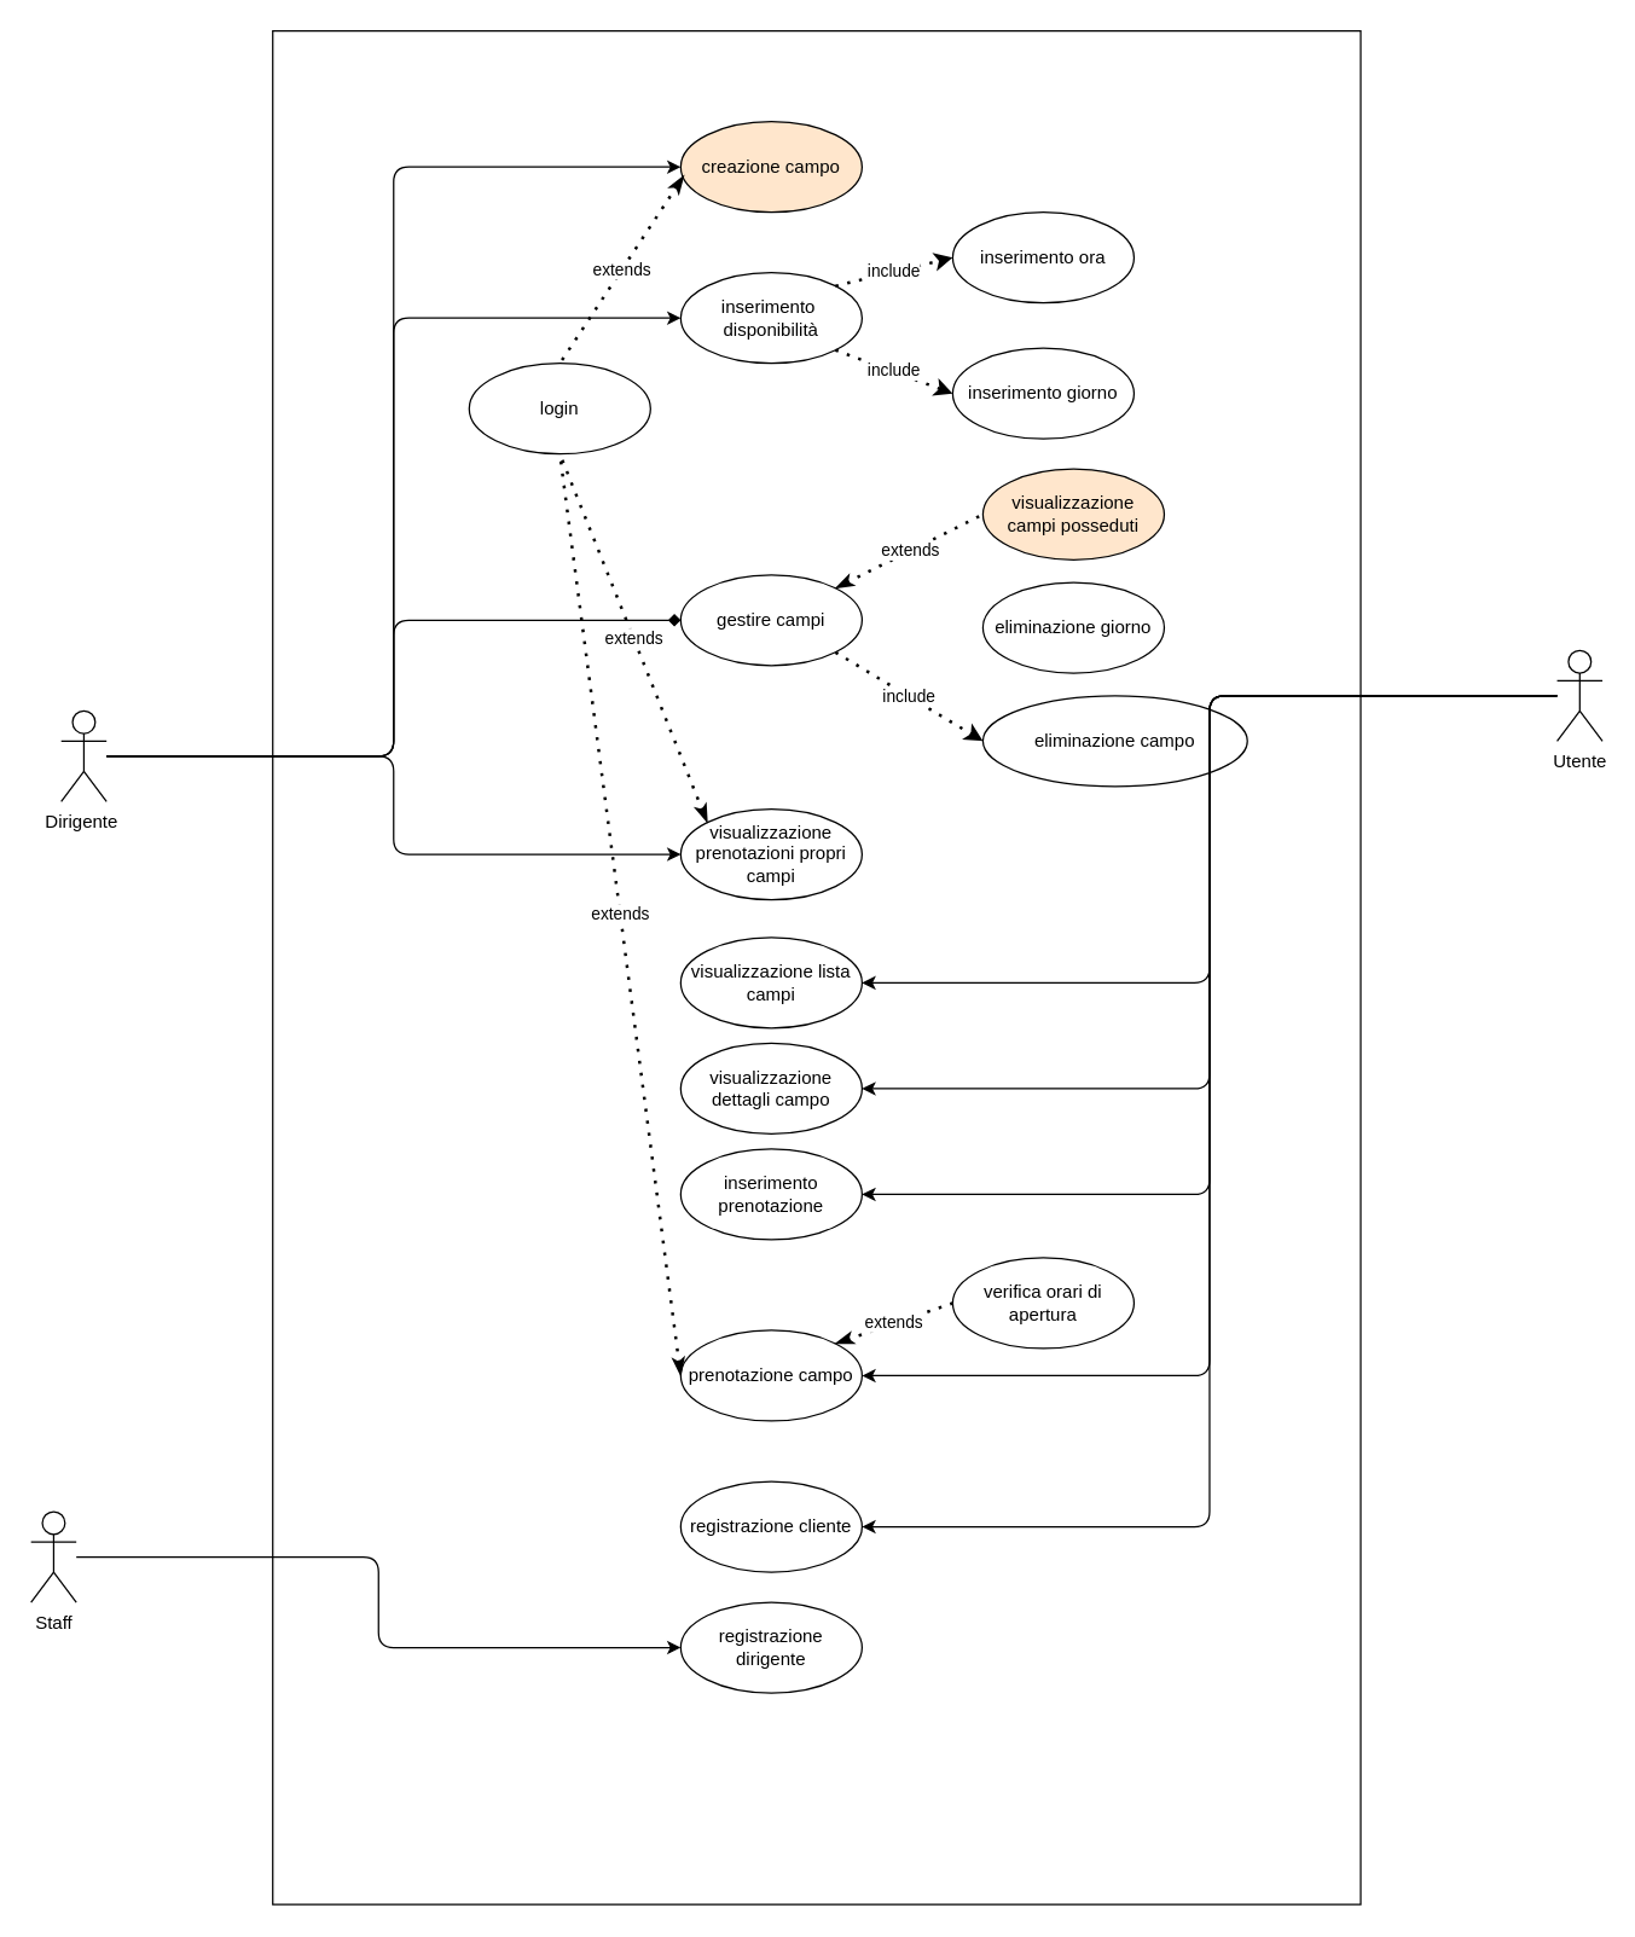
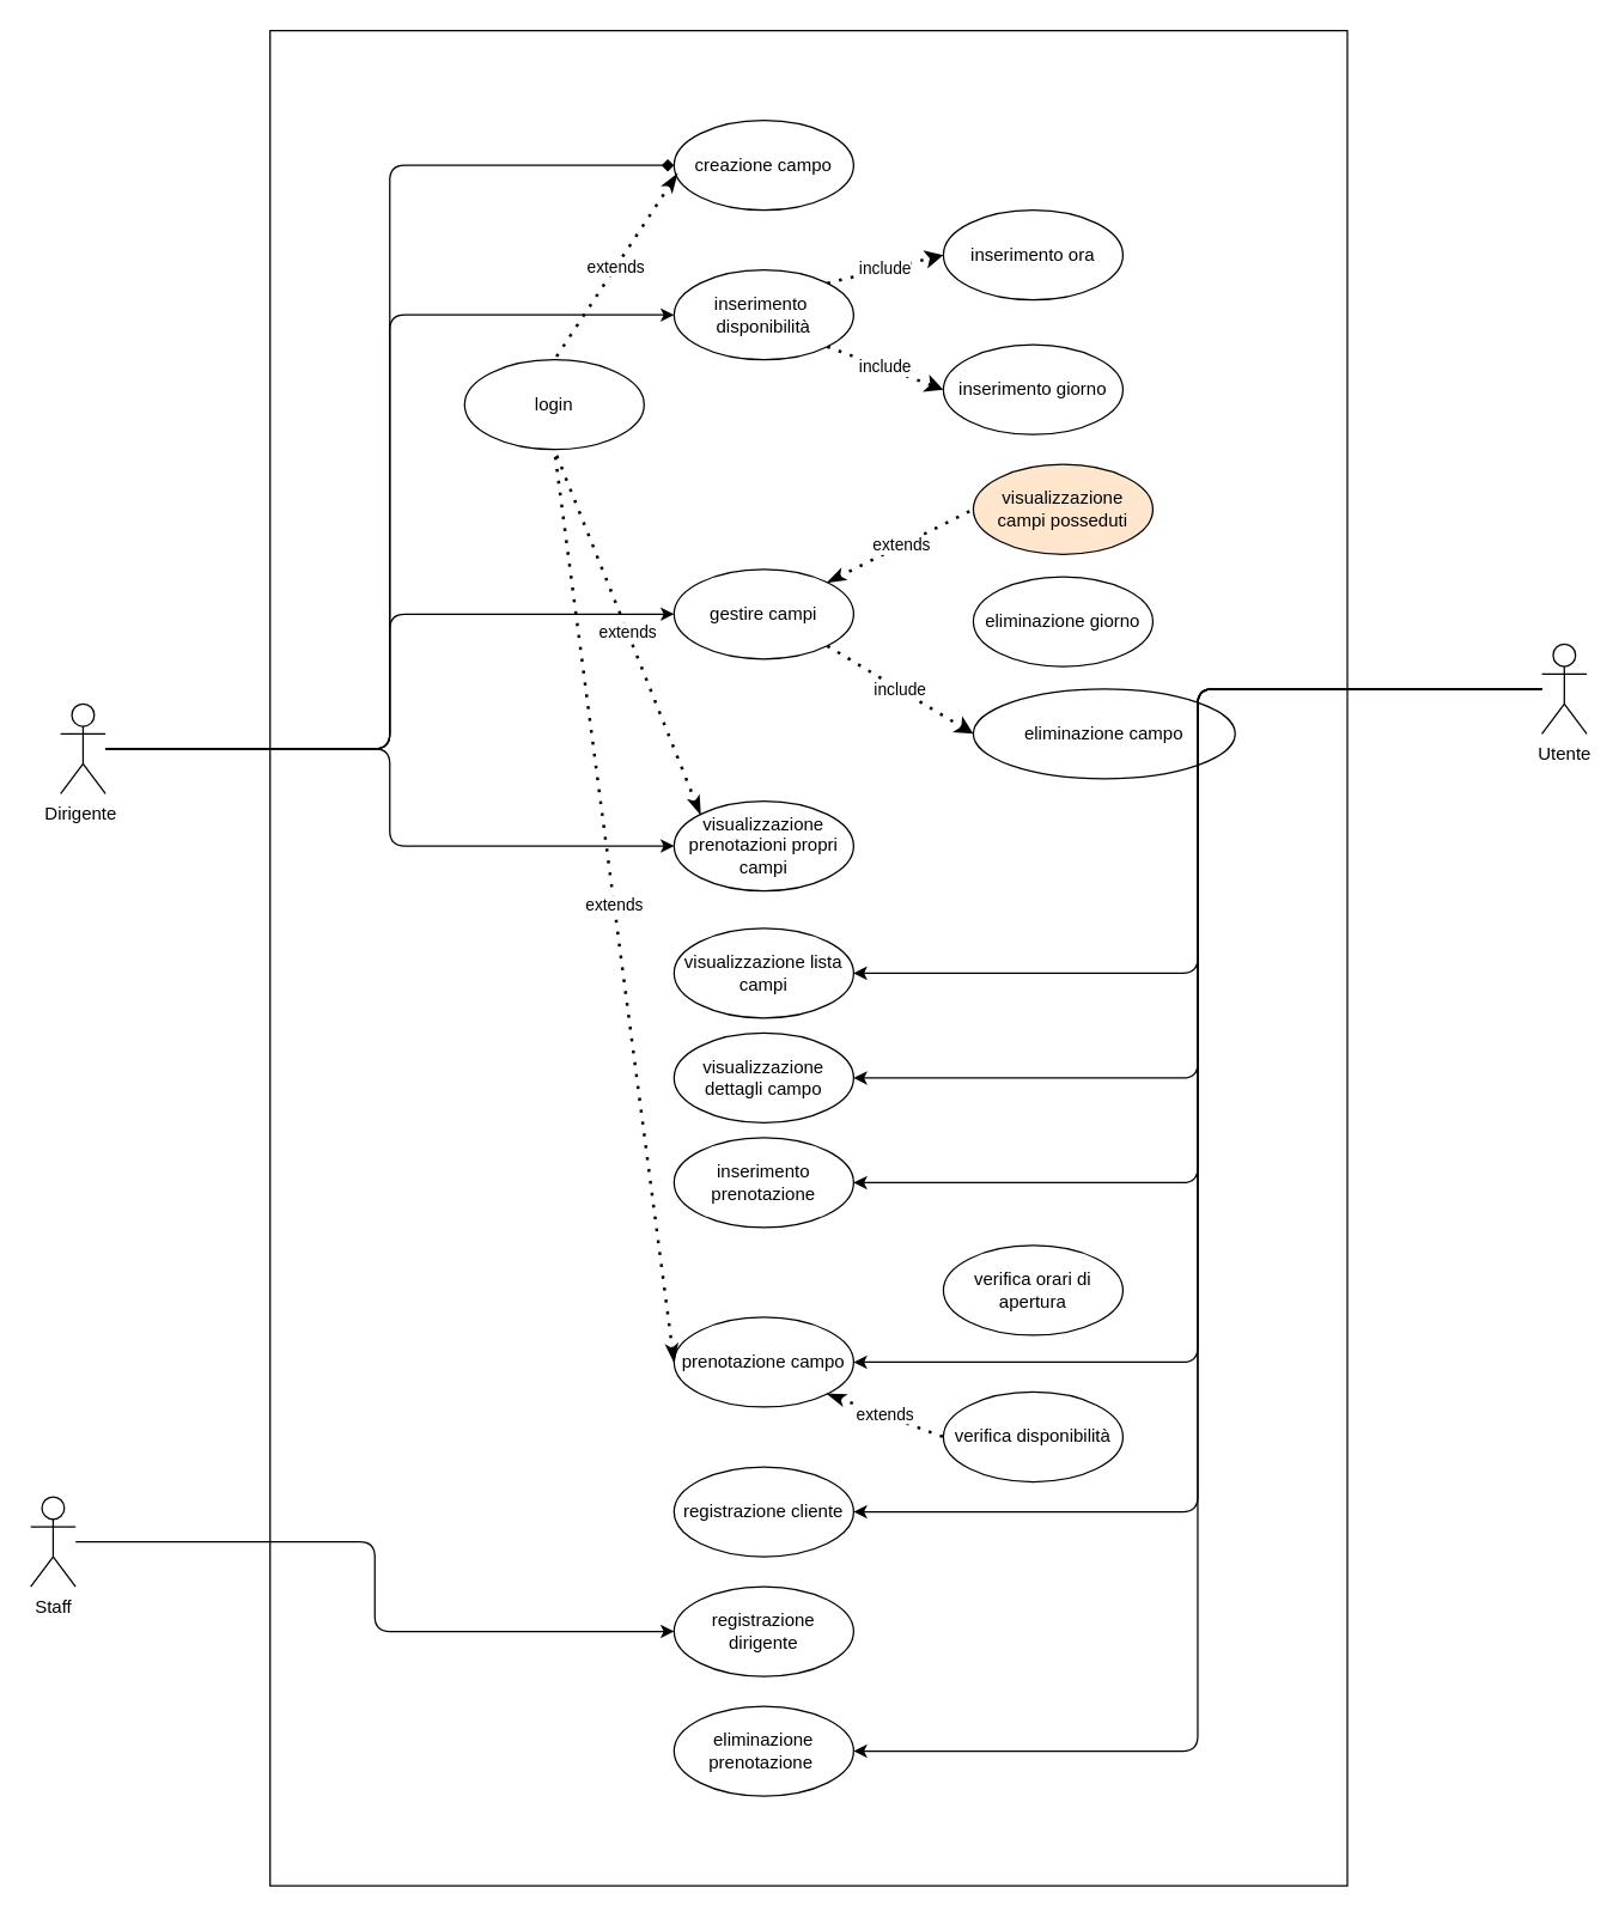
  <mxCell id="0" />
  <mxCell id="1" parent="0" />
  <mxCell id="2" value="" style="rounded=0;whiteSpace=wrap;html=1;" vertex="1" parent="1"><mxGeometry x="180" y="20" width="720" height="1240" as="geometry" /></mxCell>
- <mxCell id="3" value="creazione campo" style="ellipse;whiteSpace=wrap;html=1;fillColor=#ffe6cc;" vertex="1" parent="1"><mxGeometry x="450" y="80" width="120" height="60" as="geometry" /></mxCell>
+ <mxCell id="3" value="creazione campo" style="ellipse;whiteSpace=wrap;html=1;" vertex="1" parent="1"><mxGeometry x="450" y="80" width="120" height="60" as="geometry" /></mxCell>
  <mxCell id="4" value="inserimento ora" style="ellipse;whiteSpace=wrap;html=1;" vertex="1" parent="1"><mxGeometry x="630" y="140" width="120" height="60" as="geometry" /></mxCell>
  <mxCell id="5" value="inserimento giorno" style="ellipse;whiteSpace=wrap;html=1;" vertex="1" parent="1"><mxGeometry x="630" y="230" width="120" height="60" as="geometry" /></mxCell>
  <mxCell id="6" value="inserimento&amp;nbsp; disponibilità" style="ellipse;whiteSpace=wrap;html=1;" vertex="1" parent="1"><mxGeometry x="450" y="180" width="120" height="60" as="geometry" /></mxCell>
  <mxCell id="7" value="include" style="endArrow=classic;dashed=1;html=1;dashPattern=1 3;strokeWidth=2;rounded=0;exitX=1;exitY=1;exitDx=0;exitDy=0;entryX=0;entryY=0.5;entryDx=0;entryDy=0;endFill=1;" edge="1" parent="1" source="6" target="5"><mxGeometry width="50" height="50" relative="1" as="geometry"><mxPoint x="460" y="320" as="sourcePoint" /><mxPoint x="510" y="270" as="targetPoint" /></mxGeometry></mxCell>
  <mxCell id="8" value="include" style="endArrow=classic;dashed=1;html=1;dashPattern=1 3;strokeWidth=2;rounded=0;exitX=1;exitY=0;exitDx=0;exitDy=0;entryX=0;entryY=0.5;entryDx=0;entryDy=0;endFill=1;" edge="1" parent="1" source="6" target="4"><mxGeometry width="50" height="50" relative="1" as="geometry"><mxPoint x="552.426" y="241.213" as="sourcePoint" /><mxPoint x="640" y="270" as="targetPoint" /></mxGeometry></mxCell>
  <mxCell id="9" value="gestire&amp;nbsp;campi" style="ellipse;whiteSpace=wrap;html=1;" vertex="1" parent="1"><mxGeometry x="450" y="380" width="120" height="60" as="geometry" /></mxCell>
  <mxCell id="10" value="visualizzazione&lt;br&gt;campi posseduti" style="ellipse;whiteSpace=wrap;html=1;fillColor=#ffe6cc;" vertex="1" parent="1"><mxGeometry x="650" y="310" width="120" height="60" as="geometry" /></mxCell>
  <mxCell id="11" value="extends" style="endArrow=none;dashed=1;html=1;dashPattern=1 3;strokeWidth=2;rounded=0;exitX=1;exitY=0;exitDx=0;exitDy=0;entryX=0;entryY=0.5;entryDx=0;entryDy=0;endFill=0;startArrow=classicThin;startFill=1;" edge="1" parent="1" source="9" target="10"><mxGeometry width="50" height="50" relative="1" as="geometry"><mxPoint x="562.426" y="241.213" as="sourcePoint" /><mxPoint x="640" y="270" as="targetPoint" /></mxGeometry></mxCell>
  <mxCell id="12" value="eliminazione campo" style="ellipse;whiteSpace=wrap;html=1;" vertex="1" parent="1"><mxGeometry x="650" y="460" width="175" height="60" as="geometry" /></mxCell>
  <mxCell id="13" value="eliminazione giorno" style="ellipse;whiteSpace=wrap;html=1;" vertex="1" parent="1"><mxGeometry x="650" y="385" width="120" height="60" as="geometry" /></mxCell>
  <mxCell id="14" value="include" style="endArrow=classic;dashed=1;html=1;dashPattern=1 3;strokeWidth=2;rounded=0;exitX=1;exitY=1;exitDx=0;exitDy=0;entryX=0;entryY=0.5;entryDx=0;entryDy=0;endFill=1;" edge="1" parent="1" source="9" target="12"><mxGeometry width="50" height="50" relative="1" as="geometry"><mxPoint x="580" y="420" as="sourcePoint" /><mxPoint x="660" y="425" as="targetPoint" /></mxGeometry></mxCell>
  <mxCell id="15" value="visualizzazione&lt;br&gt;prenotazioni propri campi" style="ellipse;whiteSpace=wrap;html=1;" vertex="1" parent="1"><mxGeometry x="450" y="535" width="120" height="60" as="geometry" /></mxCell>
  <mxCell id="16" value="visualizzazione lista campi" style="ellipse;whiteSpace=wrap;html=1;" vertex="1" parent="1"><mxGeometry x="450" y="620" width="120" height="60" as="geometry" /></mxCell>
  <mxCell id="17" value="visualizzazione dettagli campo" style="ellipse;whiteSpace=wrap;html=1;" vertex="1" parent="1"><mxGeometry x="450" y="690" width="120" height="60" as="geometry" /></mxCell>
  <mxCell id="18" value="prenotazione campo" style="ellipse;whiteSpace=wrap;html=1;" vertex="1" parent="1"><mxGeometry x="450" y="880" width="120" height="60" as="geometry" /></mxCell>
  <mxCell id="19" value="verifica orari di apertura" style="ellipse;whiteSpace=wrap;html=1;" vertex="1" parent="1"><mxGeometry x="630" y="832" width="120" height="60" as="geometry" /></mxCell>
- <mxCell id="21" value="extends" style="endArrow=none;dashed=1;html=1;dashPattern=1 3;strokeWidth=2;rounded=0;exitX=1;exitY=0;exitDx=0;exitDy=0;entryX=0;entryY=0.5;entryDx=0;entryDy=0;endFill=0;startArrow=classicThin;startFill=1;" edge="1" parent="1" source="18" target="19"><mxGeometry width="50" height="50" relative="1" as="geometry"><mxPoint x="619.996" y="809.997" as="sourcePoint" /><mxPoint x="717.57" y="761.21" as="targetPoint" /></mxGeometry></mxCell>
+ <mxCell id="20" value="verifica disponibilità" style="ellipse;whiteSpace=wrap;html=1;" vertex="1" parent="1"><mxGeometry x="630" y="930" width="120" height="60" as="geometry" /></mxCell>
+ <mxCell id="22" value="extends" style="endArrow=none;dashed=1;html=1;dashPattern=1 3;strokeWidth=2;rounded=0;exitX=1;exitY=1;exitDx=0;exitDy=0;entryX=0;entryY=0.5;entryDx=0;entryDy=0;endFill=0;startArrow=classicThin;startFill=1;" edge="1" parent="1" source="18" target="20"><mxGeometry width="50" height="50" relative="1" as="geometry"><mxPoint x="572.426" y="408.787" as="sourcePoint" /><mxPoint x="670" y="360" as="targetPoint" /></mxGeometry></mxCell>
  <mxCell id="23" value="login" style="ellipse;whiteSpace=wrap;html=1;" vertex="1" parent="1"><mxGeometry x="310" y="240" width="120" height="60" as="geometry" /></mxCell>
  <mxCell id="24" value="extends" style="endArrow=none;dashed=1;html=1;dashPattern=1 3;strokeWidth=2;rounded=0;exitX=0.017;exitY=0.597;exitDx=0;exitDy=0;endFill=0;startArrow=classicThin;startFill=1;entryX=0.5;entryY=0;entryDx=0;entryDy=0;exitPerimeter=0;" edge="1" parent="1" source="3" target="23"><mxGeometry width="50" height="50" relative="1" as="geometry"><mxPoint x="562.426" y="398.787" as="sourcePoint" /><mxPoint x="660" y="350" as="targetPoint" /></mxGeometry></mxCell>
  <mxCell id="25" value="extends" style="endArrow=none;dashed=1;html=1;dashPattern=1 3;strokeWidth=2;rounded=0;exitX=0;exitY=0;exitDx=0;exitDy=0;endFill=0;startArrow=classicThin;startFill=1;entryX=0.5;entryY=1;entryDx=0;entryDy=0;" edge="1" parent="1" source="15" target="23"><mxGeometry width="50" height="50" relative="1" as="geometry"><mxPoint x="470" y="430" as="sourcePoint" /><mxPoint x="390" y="320" as="targetPoint" /></mxGeometry></mxCell>
  <mxCell id="26" value="extends" style="endArrow=none;dashed=1;html=1;dashPattern=1 3;strokeWidth=2;rounded=0;exitX=0;exitY=0.5;exitDx=0;exitDy=0;endFill=0;startArrow=classicThin;startFill=1;entryX=0.5;entryY=1;entryDx=0;entryDy=0;" edge="1" parent="1" source="18" target="23"><mxGeometry width="50" height="50" relative="1" as="geometry"><mxPoint x="480" y="440" as="sourcePoint" /><mxPoint x="400" y="330" as="targetPoint" /></mxGeometry></mxCell>
  <mxCell id="27" value="registrazione cliente" style="ellipse;whiteSpace=wrap;html=1;" vertex="1" parent="1"><mxGeometry x="450" y="980" width="120" height="60" as="geometry" /></mxCell>
  <mxCell id="28" value="registrazione dirigente" style="ellipse;whiteSpace=wrap;html=1;" vertex="1" parent="1"><mxGeometry x="450" y="1060" width="120" height="60" as="geometry" /></mxCell>
- <mxCell id="29" style="edgeStyle=orthogonalEdgeStyle;rounded=1;orthogonalLoop=1;jettySize=auto;html=1;startArrow=none;startFill=0;endArrow=classic;endFill=1;entryX=0;entryY=0.5;entryDx=0;entryDy=0;" edge="1" parent="1" source="33" target="3"><mxGeometry relative="1" as="geometry"><mxPoint x="220" y="676.667" as="targetPoint" /></mxGeometry></mxCell>
+ <mxCell id="29" style="edgeStyle=orthogonalEdgeStyle;rounded=1;orthogonalLoop=1;jettySize=auto;html=1;startArrow=none;startFill=0;endArrow=diamond;endFill=1;entryX=0;entryY=0.5;entryDx=0;entryDy=0;" edge="1" parent="1" source="33" target="3"><mxGeometry relative="1" as="geometry"><mxPoint x="220" y="676.667" as="targetPoint" /></mxGeometry></mxCell>
  <mxCell id="30" style="edgeStyle=orthogonalEdgeStyle;rounded=1;orthogonalLoop=1;jettySize=auto;html=1;entryX=0;entryY=0.5;entryDx=0;entryDy=0;startArrow=none;startFill=0;endArrow=classic;endFill=1;" edge="1" parent="1" source="33" target="6"><mxGeometry relative="1" as="geometry" /></mxCell>
- <mxCell id="31" style="edgeStyle=orthogonalEdgeStyle;rounded=1;orthogonalLoop=1;jettySize=auto;html=1;entryX=0;entryY=0.5;entryDx=0;entryDy=0;startArrow=none;startFill=0;endArrow=diamond;endFill=1;" edge="1" parent="1" source="33" target="9"><mxGeometry relative="1" as="geometry" /></mxCell>
+ <mxCell id="31" style="edgeStyle=orthogonalEdgeStyle;rounded=1;orthogonalLoop=1;jettySize=auto;html=1;entryX=0;entryY=0.5;entryDx=0;entryDy=0;startArrow=none;startFill=0;endArrow=classic;endFill=1;" edge="1" parent="1" source="33" target="9"><mxGeometry relative="1" as="geometry" /></mxCell>
  <mxCell id="32" style="edgeStyle=orthogonalEdgeStyle;rounded=1;orthogonalLoop=1;jettySize=auto;html=1;entryX=0;entryY=0.5;entryDx=0;entryDy=0;startArrow=none;startFill=0;endArrow=classic;endFill=1;" edge="1" parent="1" source="33" target="15"><mxGeometry relative="1" as="geometry" /></mxCell>
  <mxCell id="33" value="Dirigente&amp;nbsp;" style="shape=umlActor;verticalLabelPosition=bottom;verticalAlign=top;html=1;outlineConnect=0;" vertex="1" parent="1"><mxGeometry x="40" y="470" width="30" height="60" as="geometry" /></mxCell>
  <mxCell id="34" value="inserimento&lt;br&gt;&amp;nbsp;prenotazione&amp;nbsp;" style="ellipse;whiteSpace=wrap;html=1;" vertex="1" parent="1"><mxGeometry x="450" y="760" width="120" height="60" as="geometry" /></mxCell>
+ <mxCell id="35" value="eliminazione prenotazione&amp;nbsp;" style="ellipse;whiteSpace=wrap;html=1;" vertex="1" parent="1"><mxGeometry x="450" y="1140" width="120" height="60" as="geometry" /></mxCell>
  <mxCell id="36" style="edgeStyle=orthogonalEdgeStyle;rounded=1;orthogonalLoop=1;jettySize=auto;html=1;entryX=1;entryY=0.5;entryDx=0;entryDy=0;startArrow=none;startFill=0;endArrow=classic;endFill=1;" edge="1" parent="1" source="42" target="16"><mxGeometry relative="1" as="geometry" /></mxCell>
  <mxCell id="37" style="edgeStyle=orthogonalEdgeStyle;rounded=1;orthogonalLoop=1;jettySize=auto;html=1;entryX=1;entryY=0.5;entryDx=0;entryDy=0;startArrow=none;startFill=0;endArrow=classic;endFill=1;" edge="1" parent="1" source="42" target="17"><mxGeometry relative="1" as="geometry" /></mxCell>
  <mxCell id="38" style="edgeStyle=orthogonalEdgeStyle;rounded=1;orthogonalLoop=1;jettySize=auto;html=1;entryX=1;entryY=0.5;entryDx=0;entryDy=0;startArrow=none;startFill=0;endArrow=classic;endFill=1;" edge="1" parent="1" source="42" target="34"><mxGeometry relative="1" as="geometry" /></mxCell>
  <mxCell id="39" style="edgeStyle=orthogonalEdgeStyle;rounded=1;orthogonalLoop=1;jettySize=auto;html=1;entryX=1;entryY=0.5;entryDx=0;entryDy=0;startArrow=none;startFill=0;endArrow=classic;endFill=1;" edge="1" parent="1" source="42" target="18"><mxGeometry relative="1" as="geometry" /></mxCell>
  <mxCell id="40" style="edgeStyle=orthogonalEdgeStyle;rounded=1;orthogonalLoop=1;jettySize=auto;html=1;entryX=1;entryY=0.5;entryDx=0;entryDy=0;startArrow=none;startFill=0;endArrow=classic;endFill=1;" edge="1" parent="1" source="42" target="27"><mxGeometry relative="1" as="geometry" /></mxCell>
+ <mxCell id="41" style="edgeStyle=orthogonalEdgeStyle;rounded=1;orthogonalLoop=1;jettySize=auto;html=1;entryX=1;entryY=0.5;entryDx=0;entryDy=0;startArrow=none;startFill=0;endArrow=classic;endFill=1;" edge="1" parent="1" source="42" target="35"><mxGeometry relative="1" as="geometry" /></mxCell>
  <mxCell id="42" value="Utente" style="shape=umlActor;verticalLabelPosition=bottom;verticalAlign=top;html=1;outlineConnect=0;" vertex="1" parent="1"><mxGeometry x="1030" y="430" width="30" height="60" as="geometry" /></mxCell>
  <mxCell id="43" style="edgeStyle=orthogonalEdgeStyle;rounded=1;orthogonalLoop=1;jettySize=auto;html=1;startArrow=none;startFill=0;endArrow=classic;endFill=1;" edge="1" parent="1" source="44" target="28"><mxGeometry relative="1" as="geometry" /></mxCell>
  <mxCell id="44" value="Staff" style="shape=umlActor;verticalLabelPosition=bottom;verticalAlign=top;html=1;outlineConnect=0;" vertex="1" parent="1"><mxGeometry x="20" y="1000" width="30" height="60" as="geometry" /></mxCell>
